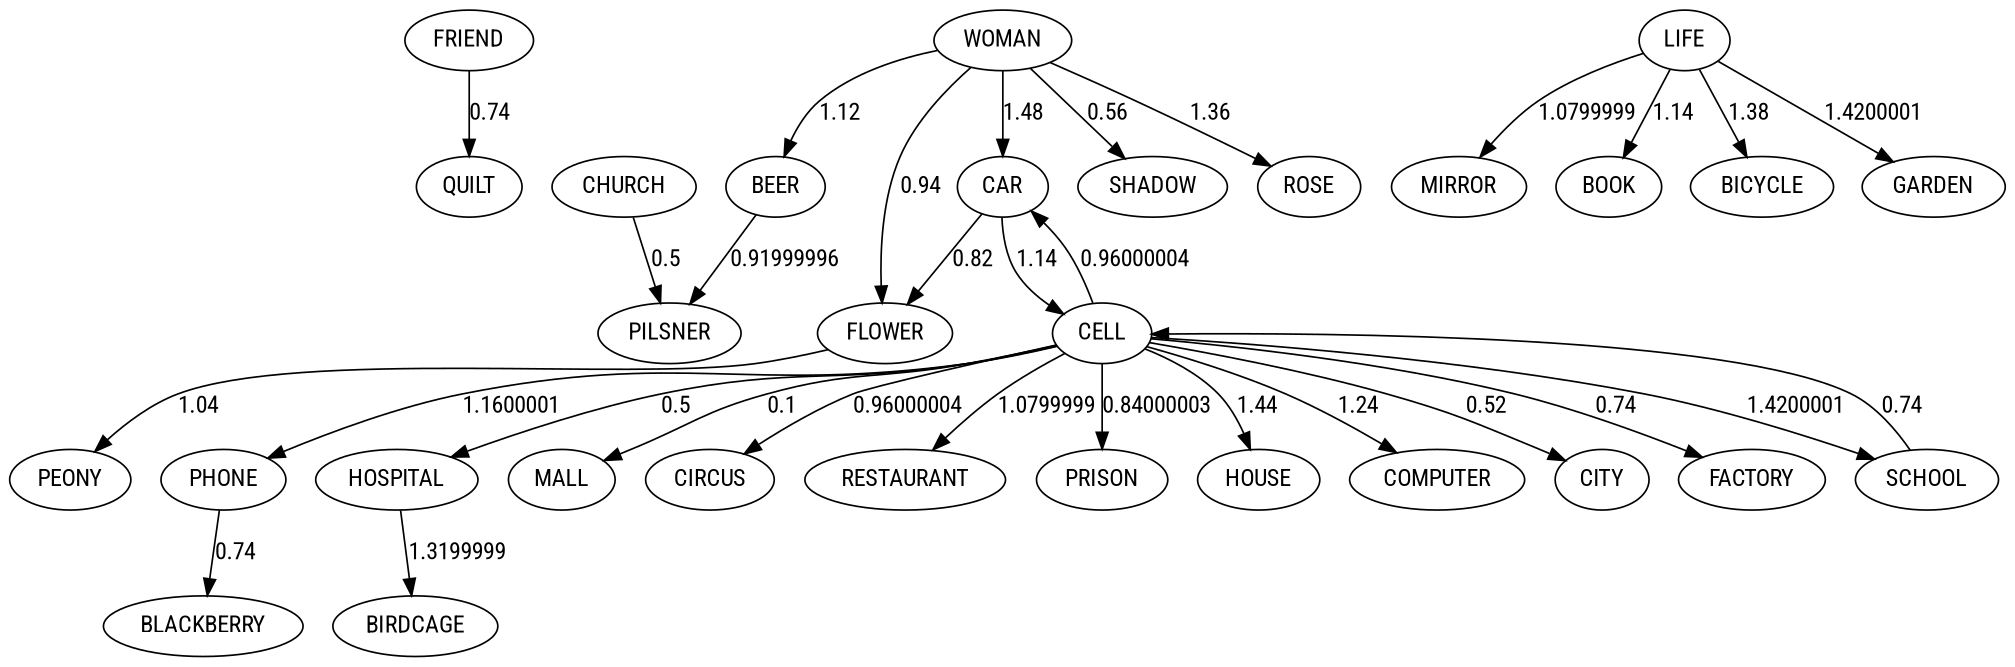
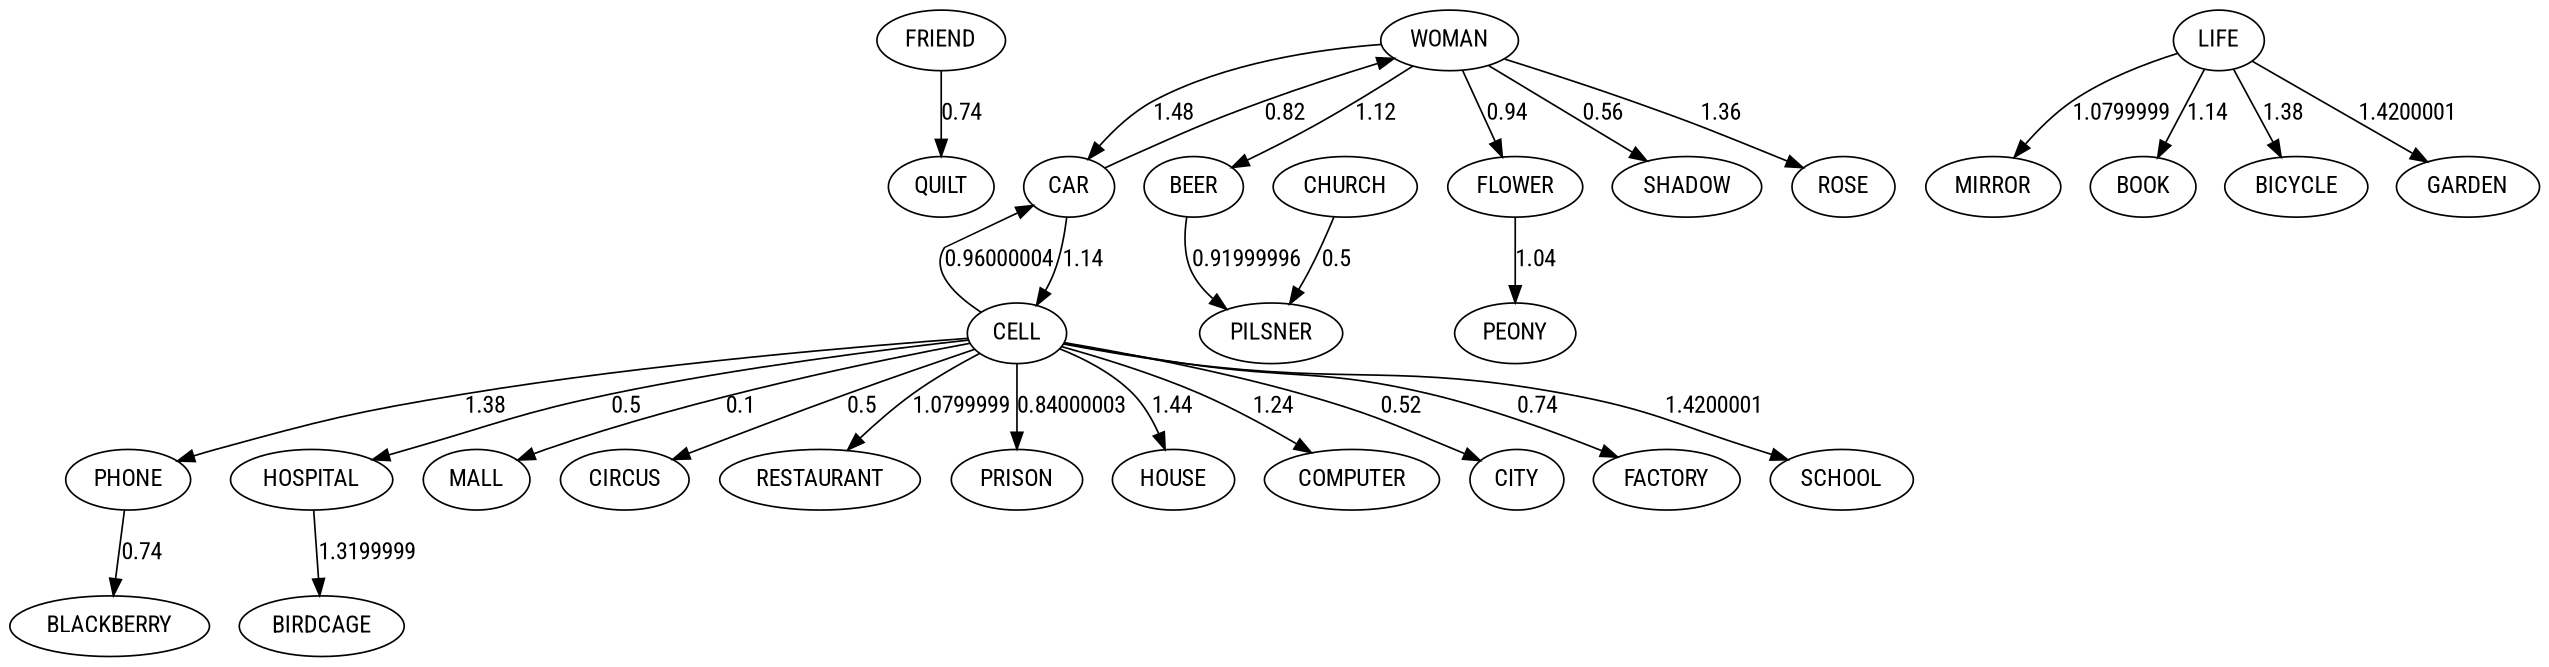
  digraph {
    fontname="Roboto Condensed"
    node [fontname="Roboto Condensed"]
    edge [fontname="Roboto Condensed"]
    FRIEND
    QUILT
    BEER
    PILSNER
    FLOWER
    PEONY
    LIFE
    MIRROR
    BOOK
    BICYCLE
    GARDEN
    PHONE
    BLACKBERRY
    CELL
    HOSPITAL
    CAR
    MALL
    CIRCUS
    RESTAURANT
    PRISON
    HOUSE
    COMPUTER
    CITY
    FACTORY
    SCHOOL
    BIRDCAGE
    WOMAN
    CHURCH
    SHADOW
    ROSE
    FRIEND -> QUILT [label=0.74]
    BEER -> PILSNER [label=0.91999996]
    FLOWER -> PEONY [label=1.04]
    LIFE -> MIRROR [label=1.0799999]
    LIFE -> BOOK [label=1.14]
    LIFE -> BICYCLE [label=1.38]
    LIFE -> GARDEN [label=1.4200001]
    PHONE -> BLACKBERRY [label=0.74]
-   CELL -> PHONE [label=1.1600001]
+   CELL -> PHONE [label=1.38]
    CELL -> HOSPITAL [label=0.5]
    CELL -> CAR [label=0.96000004]
    CELL -> MALL [label=0.1]
-   CELL -> CIRCUS [label=0.96000004]
+   CELL -> CIRCUS [label=0.5]
    CELL -> RESTAURANT [label=1.0799999]
    CELL -> PRISON [label=0.84000003]
    CELL -> HOUSE [label=1.44]
    CELL -> COMPUTER [label=1.24]
    CELL -> CITY [label=0.52]
    CELL -> FACTORY [label=0.74]
    CELL -> SCHOOL [label=1.4200001]
    HOSPITAL -> BIRDCAGE [label=1.3199999]
    CAR -> CELL [label=1.14]
-   CAR -> FLOWER [label=0.82]
-   SCHOOL -> CELL [label=0.74]
+   CAR -> WOMAN [label=0.82]
    WOMAN -> BEER [label=1.12]
    WOMAN -> FLOWER [label=0.94]
    WOMAN -> CAR [label=1.48]
    WOMAN -> SHADOW [label=0.56]
    WOMAN -> ROSE [label=1.36]
    CHURCH -> PILSNER [label=0.5]
  }
